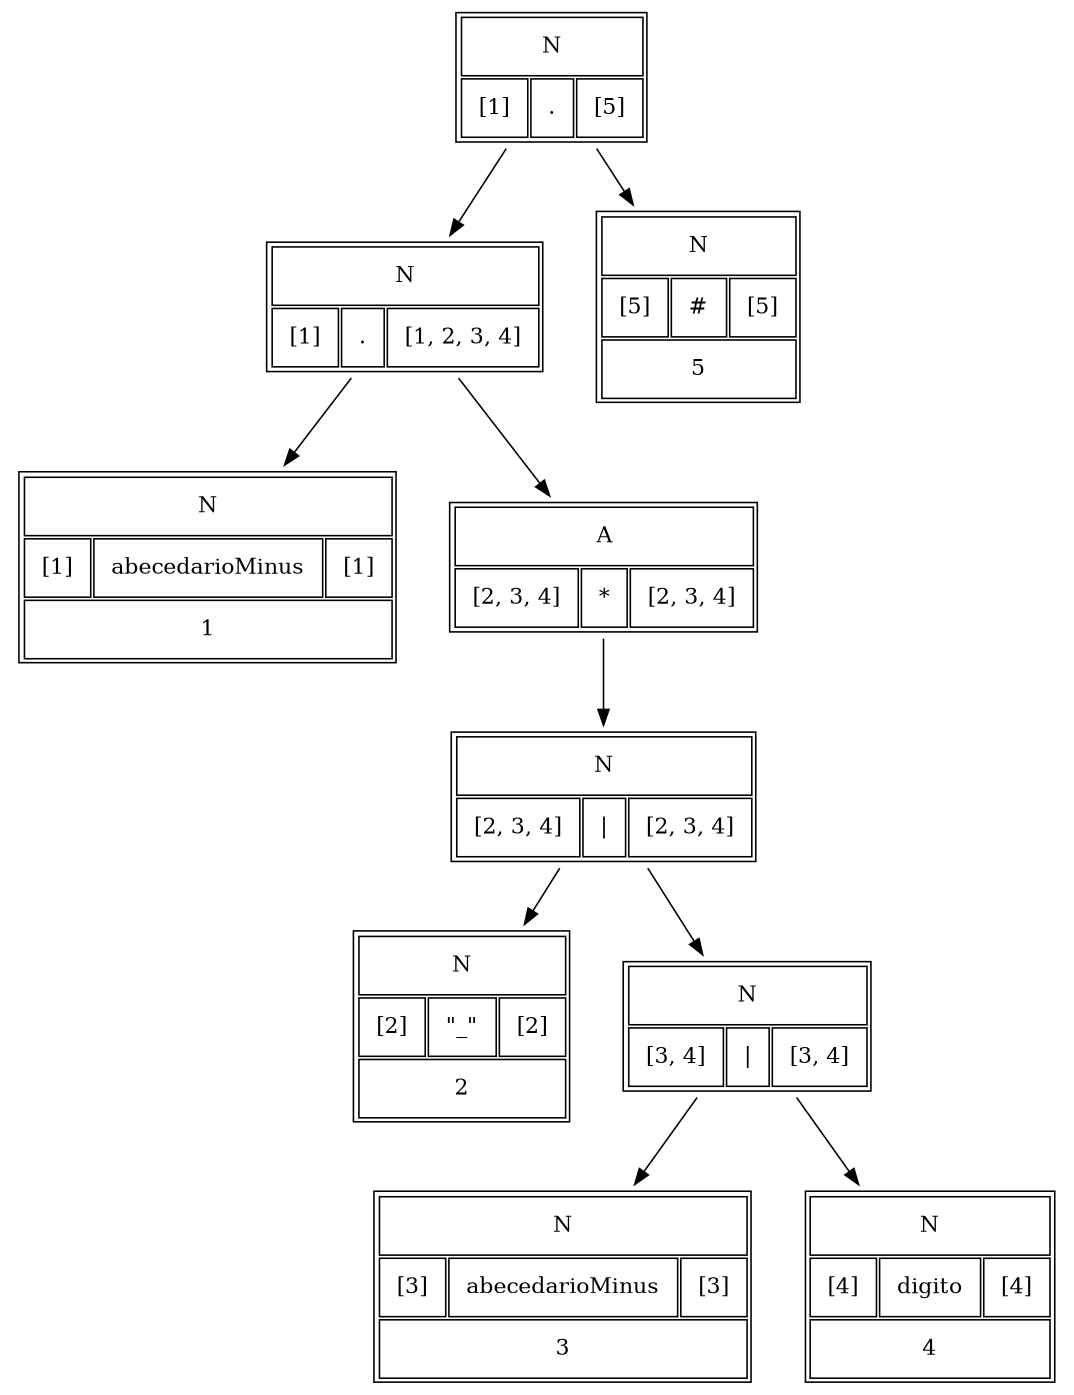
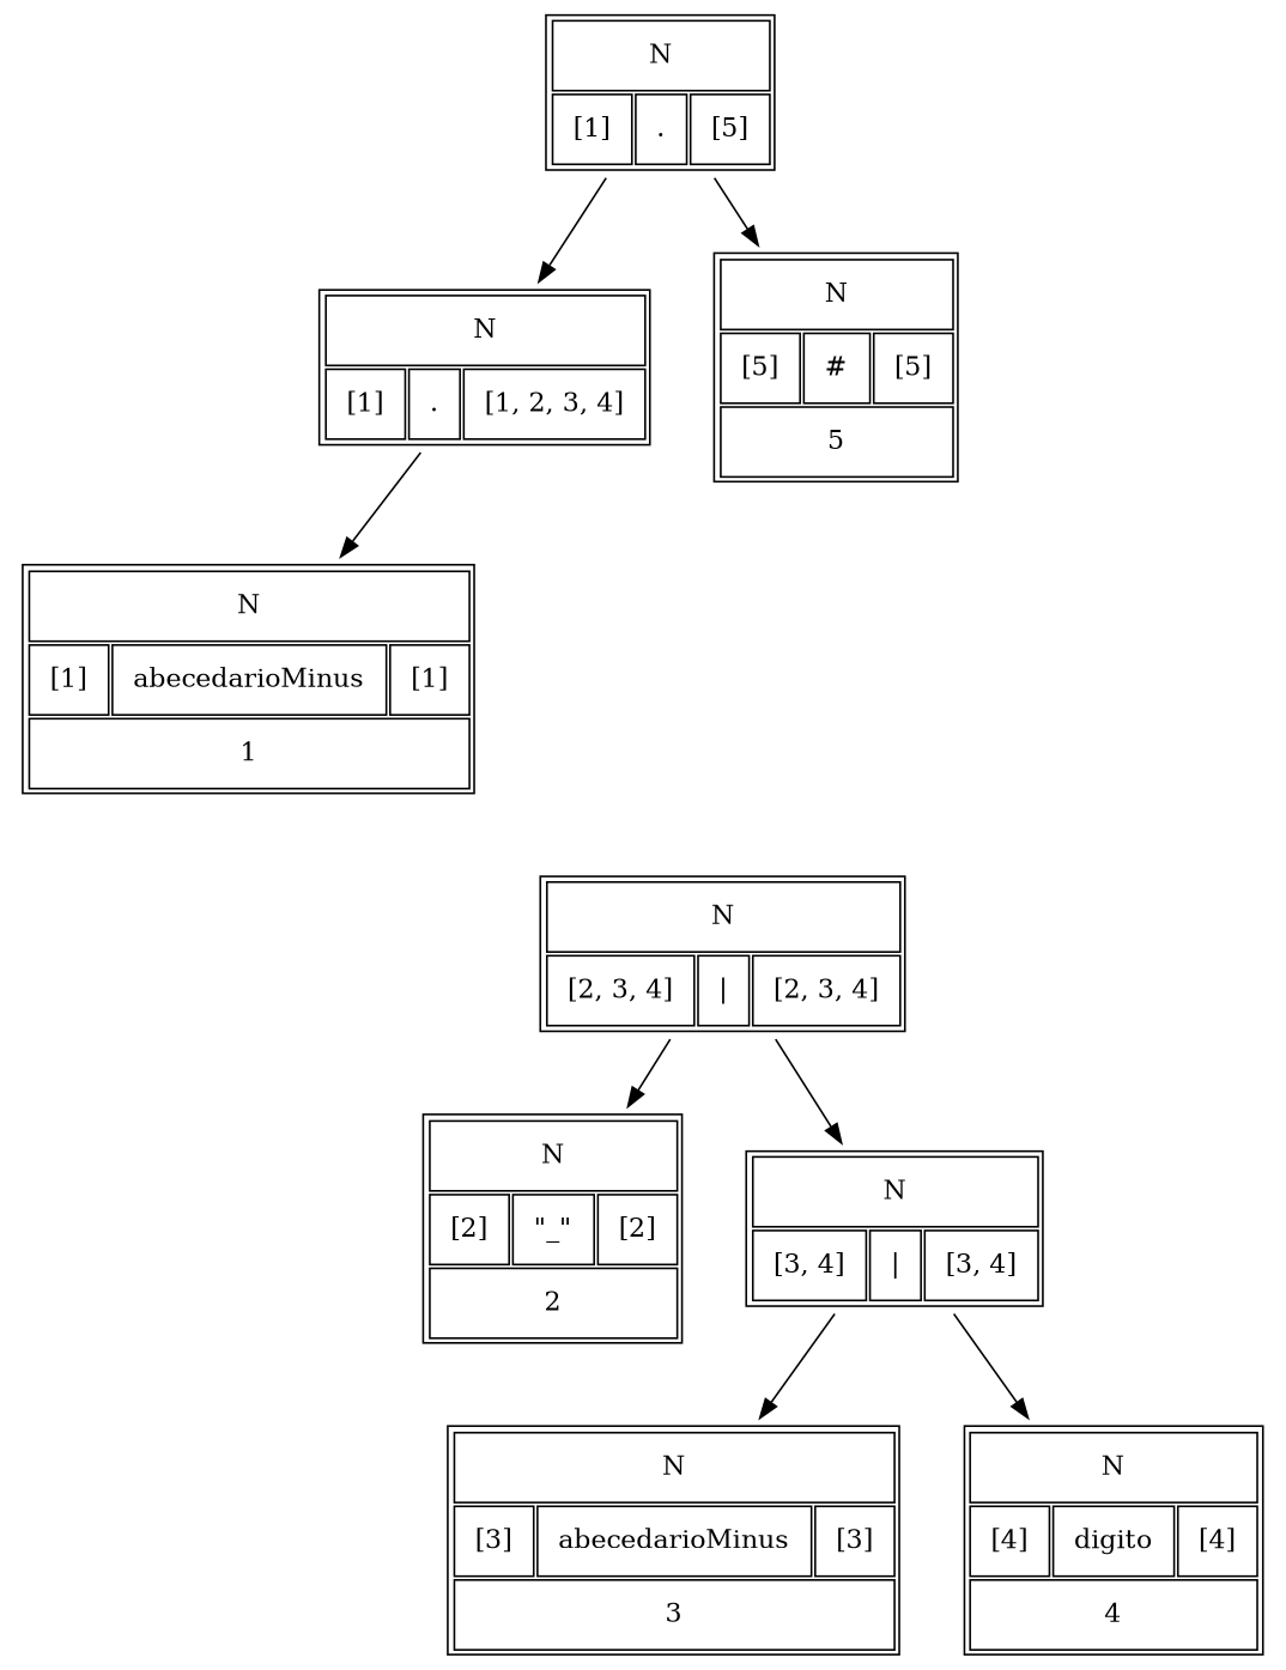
  digraph {
    node [shape=none]
    n1 [label=< <table border ="1" cellspacing="2" cellpadding="10" >  <tr>  <td colspan="3">N</td>  </tr>  <tr>  <td>[1]</td>  <td>.</td>  <td>[5]</td>  </tr>  </table>>]
    n2 [label=< <table border ="1" cellspacing="2" cellpadding="10" >  <tr>  <td colspan="3">N</td>  </tr>  <tr>  <td>[1]</td>  <td>.</td>  <td>[1, 2, 3, 4]</td>  </tr>  </table>>]
    n3 [label=< <table border ="1" cellspacing="2" cellpadding="10" >  <tr>  <td colspan="3">N</td>  </tr>  <tr>  <td>[5]</td>  <td>#</td>  <td>[5]</td>  </tr>  <tr>  <td colspan="3">5</td>  </tr>  </table>>]
    n4 [label=< <table border ="1" cellspacing="2" cellpadding="10" >  <tr>  <td colspan="3">N</td>  </tr>  <tr>  <td>[1]</td>  <td>abecedarioMinus</td>  <td>[1]</td>  </tr>  <tr>  <td colspan="3">1</td>  </tr>  </table>>]
-   n5 [label=< <table border ="1" cellspacing="2" cellpadding="10" >  <tr>  <td colspan="3">A</td>  </tr>  <tr>  <td>[2, 3, 4]</td>  <td>*</td>  <td>[2, 3, 4]</td>  </tr>  </table>>]
    n6 [label=< <table border ="1" cellspacing="2" cellpadding="10" >  <tr>  <td colspan="3">N</td>  </tr>  <tr>  <td>[2, 3, 4]</td>  <td>|</td>  <td>[2, 3, 4]</td>  </tr>  </table>>]
    n7 [label=< <table border ="1" cellspacing="2" cellpadding="10" >  <tr>  <td colspan="3">N</td>  </tr>  <tr>  <td>[2]</td>  <td>"_"</td>  <td>[2]</td>  </tr>  <tr>  <td colspan="3">2</td>  </tr>  </table>>]
    n8 [label=< <table border ="1" cellspacing="2" cellpadding="10" >  <tr>  <td colspan="3">N</td>  </tr>  <tr>  <td>[3, 4]</td>  <td>|</td>  <td>[3, 4]</td>  </tr>  </table>>]
    n9 [label=< <table border ="1" cellspacing="2" cellpadding="10" >  <tr>  <td colspan="3">N</td>  </tr>  <tr>  <td>[3]</td>  <td>abecedarioMinus</td>  <td>[3]</td>  </tr>  <tr>  <td colspan="3">3</td>  </tr>  </table>>]
    n10 [label=< <table border ="1" cellspacing="2" cellpadding="10" >  <tr>  <td colspan="3">N</td>  </tr>  <tr>  <td>[4]</td>  <td>digito</td>  <td>[4]</td>  </tr>  <tr>  <td colspan="3">4</td>  </tr>  </table>>]
    n1 -> n2
    n1 -> n3
    n2 -> n4
-   n2 -> n5
-   n5 -> n6
    n6 -> n7
    n6 -> n8
    n8 -> n9
    n8 -> n10
  }
